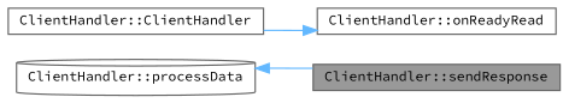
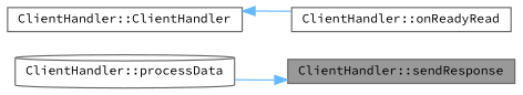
  digraph {
    fontname="Source Code Pro"
    rankdir=RL
    node [color=grey40 fillcolor=white fontname="Source Code Pro" fontsize=10 shape=box style=filled]
    edge [color=steelblue1 dir=back fontname="Source Code Pro" fontsize=10 labelfontname=Helvetica labelfontsize=10 style=solid]
    n1 [color=gray40 fillcolor=grey60 fontcolor=black height=0.2 label="ClientHandler::sendResponse" width=0.4]
    n2 [height=0.2 label="ClientHandler::processData" shape=cylinder width=0.4]
    n3 [height=0.2 label="ClientHandler::onReadyRead" width=0.4]
    n4 [height=0.2 label="ClientHandler::ClientHandler" width=0.4]
-   n2 -> n1
-   n3 -> n4
+   n1 -> n2
+   n4 -> n3
  }
